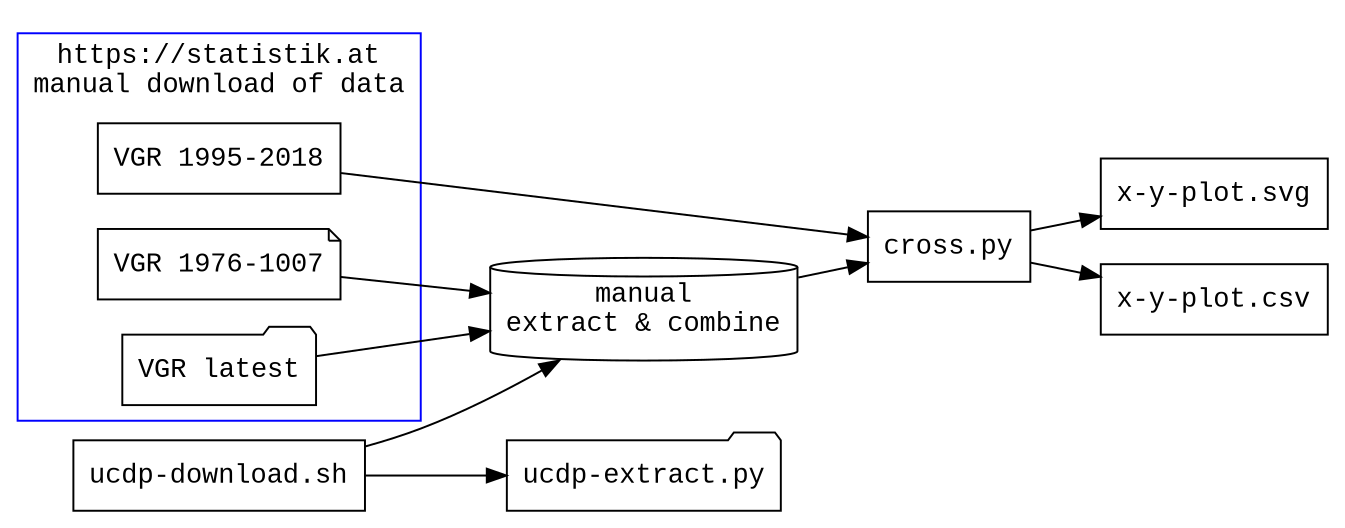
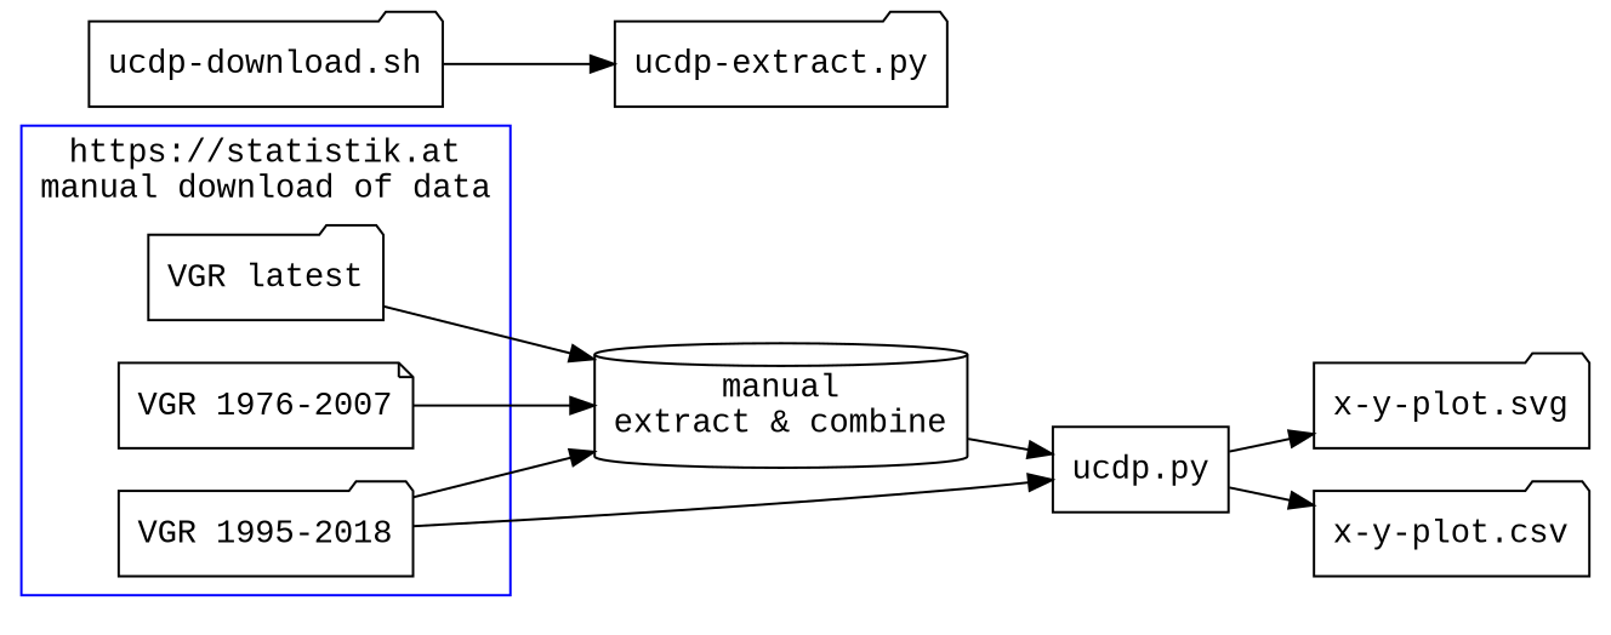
  digraph {
    compound=true
    fontname="Liberation Mono"
    rankdir=LR
    node [fontname="Liberation Mono" shape=folder]
    edge [fontname="Liberation Mono"]
-   n1 [label="VGR 1976-1007" shape=note]
-   n2 [label="VGR 1995-2018" shape=box]
+   n1 [label="VGR 1976-2007" shape=note]
+   n2 [label="VGR 1995-2018"]
    n3 [label="VGR latest"]
    n4 [label="manual\nextract & combine" shape=cylinder]
-   n5 [label="cross.py" shape=box]
-   n6 [label="ucdp-download.sh" shape=box]
+   n5 [label="ucdp.py" shape=box]
+   n6 [label="ucdp-download.sh"]
    n7 [label="ucdp-extract.py"]
-   "x-y-plot.svg" [shape=box]
-   "x-y-plot.csv" [shape=box]
+   "x-y-plot.svg"
+   "x-y-plot.csv"
    subgraph cluster_1 {
      color=blue
      label="https://statistik.at\nmanual download of data"
      n1
      n2
      n3
    }
    n1 -> n4
-   n6 -> n4
+   n2 -> n4
    n2 -> n5
    n3 -> n4
    n4 -> n5
    n5 -> "x-y-plot.svg"
    n5 -> "x-y-plot.csv"
    n6 -> n7
  }
